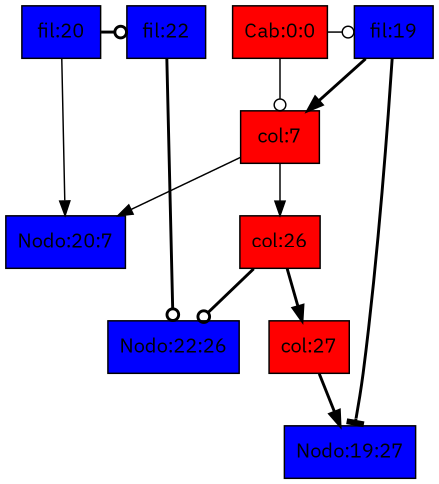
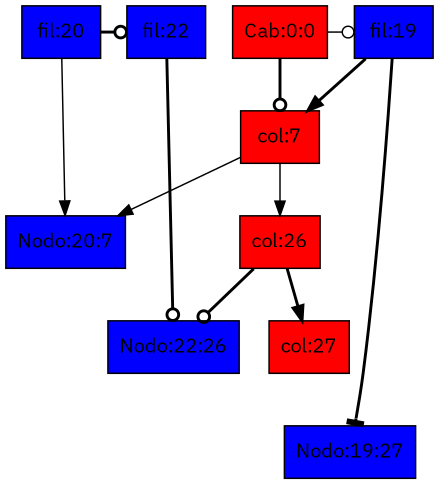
  digraph {
    fontname="IBM Plex Sans"
    rankdir=TB
    node [fillcolor=blue fontname="IBM Plex Sans" shape=box style=filled]
    edge [arrowhead=normal fontname="IBM Plex Sans" style=bold]
    n1 [fillcolor=red label=<Cab:0:0>]
    n2 [label=<fil:19>]
    n3 [label=<fil:20>]
    n4 [label=<fil:22>]
    n5 [fillcolor=red label=<col:7>]
    n6 [label=<Nodo:19:27>]
    n7 [label=<Nodo:20:7>]
    n8 [label=<Nodo:22:26>]
    n9 [fillcolor=red label=<col:26>]
    n10 [fillcolor=red label=<col:27>]
    subgraph sub_1 {
      rank=same
      n1
      n2
      n3
      n4
    }
    n1 -> n2 [arrowhead=odot style=solid]
-   n1 -> n5 [arrowhead=odot style=solid]
+   n1 -> n5 [arrowhead=odot]
    n2 -> n5
    n2 -> n6 [arrowhead=tee]
    n3 -> n4 [arrowhead=odot]
    n3 -> n7 [style=solid]
    n4 -> n8 [arrowhead=odot]
    n5 -> n7 [style=solid]
    n5 -> n9 [style=solid]
    n9 -> n8 [arrowhead=odot]
    n9 -> n10
-   n10 -> n6
  }
